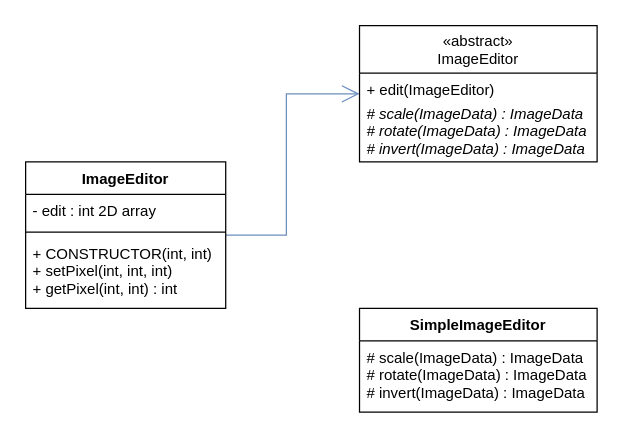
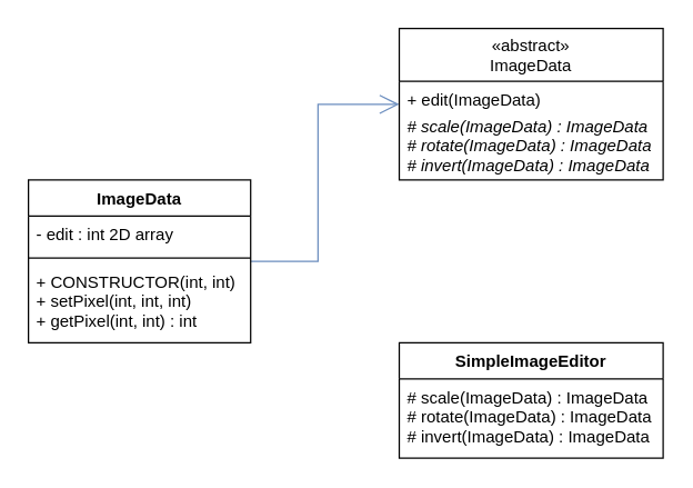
  <mxCell id="0" />
  <mxCell id="1" parent="0" />
  <mxCell id="2" style="edgeStyle=orthogonalEdgeStyle;rounded=0;orthogonalLoop=1;jettySize=auto;html=1;startArrow=none;startFill=0;startSize=12;endArrow=open;endFill=0;endSize=12;fillColor=#dae8fc;strokeColor=#6c8ebf;" edge="1" parent="1" source="5" target="9"><mxGeometry relative="1" as="geometry" /></mxCell>
  <mxCell id="3" value="SimpleImageEditor" style="swimlane;fontStyle=1;align=center;verticalAlign=top;childLayout=stackLayout;horizontal=1;startSize=26;horizontalStack=0;resizeParent=1;resizeParentMax=0;resizeLast=0;collapsible=1;marginBottom=0;" vertex="1" parent="1"><mxGeometry x="287" y="246" width="190" height="83" as="geometry" /></mxCell>
  <mxCell id="4" value="# scale(ImageData) : ImageData&#10;# rotate(ImageData) : ImageData&#10;# invert(ImageData) : ImageData" style="text;strokeColor=none;fillColor=none;align=left;verticalAlign=top;spacingLeft=4;spacingRight=4;overflow=hidden;rotatable=0;points=[[0,0.5],[1,0.5]];portConstraint=eastwest;" vertex="1" parent="3"><mxGeometry y="26" width="190" height="57" as="geometry" /></mxCell>
- <mxCell id="5" value="ImageEditor" style="swimlane;fontStyle=1;align=center;verticalAlign=top;childLayout=stackLayout;horizontal=1;startSize=26;horizontalStack=0;resizeParent=1;resizeParentMax=0;resizeLast=0;collapsible=1;marginBottom=0;" vertex="1" parent="1"><mxGeometry x="20" y="129" width="160" height="117" as="geometry" /></mxCell>
+ <mxCell id="5" value="ImageData" style="swimlane;fontStyle=1;align=center;verticalAlign=top;childLayout=stackLayout;horizontal=1;startSize=26;horizontalStack=0;resizeParent=1;resizeParentMax=0;resizeLast=0;collapsible=1;marginBottom=0;" vertex="1" parent="1"><mxGeometry x="20" y="129" width="160" height="117" as="geometry" /></mxCell>
  <mxCell id="6" value="- edit : int 2D array" style="text;strokeColor=none;fillColor=none;align=left;verticalAlign=top;spacingLeft=4;spacingRight=4;overflow=hidden;rotatable=0;points=[[0,0.5],[1,0.5]];portConstraint=eastwest;" vertex="1" parent="5"><mxGeometry y="26" width="160" height="26" as="geometry" /></mxCell>
  <mxCell id="7" value="" style="line;strokeWidth=1;fillColor=none;align=left;verticalAlign=middle;spacingTop=-1;spacingLeft=3;spacingRight=3;rotatable=0;labelPosition=right;points=[];portConstraint=eastwest;" vertex="1" parent="5"><mxGeometry y="52" width="160" height="8" as="geometry" /></mxCell>
  <mxCell id="8" value="+ CONSTRUCTOR(int, int)&#10;+ setPixel(int, int, int)&#10;+ getPixel(int, int) : int" style="text;strokeColor=none;fillColor=none;align=left;verticalAlign=top;spacingLeft=4;spacingRight=4;overflow=hidden;rotatable=0;points=[[0,0.5],[1,0.5]];portConstraint=eastwest;" vertex="1" parent="5"><mxGeometry y="60" width="160" height="57" as="geometry" /></mxCell>
- <mxCell id="9" value="«abstract»&#10;ImageEditor" style="swimlane;fontStyle=0;childLayout=stackLayout;horizontal=1;startSize=38;fillColor=none;horizontalStack=0;resizeParent=1;resizeParentMax=0;resizeLast=0;collapsible=1;marginBottom=0;" vertex="1" parent="1"><mxGeometry x="287" y="20" width="190" height="109" as="geometry" /></mxCell>
- <mxCell id="10" value="+ edit(ImageEditor)&#10;" style="text;strokeColor=none;fillColor=none;align=left;verticalAlign=top;spacingLeft=4;spacingRight=4;overflow=hidden;rotatable=0;points=[[0,0.5],[1,0.5]];portConstraint=eastwest;fontStyle=0" vertex="1" parent="9"><mxGeometry y="38" width="190" height="19" as="geometry" /></mxCell>
+ <mxCell id="9" value="«abstract»&#10;ImageData" style="swimlane;fontStyle=0;childLayout=stackLayout;horizontal=1;startSize=38;fillColor=none;horizontalStack=0;resizeParent=1;resizeParentMax=0;resizeLast=0;collapsible=1;marginBottom=0;" vertex="1" parent="1"><mxGeometry x="287" y="20" width="190" height="109" as="geometry" /></mxCell>
+ <mxCell id="10" value="+ edit(ImageData)&#10;" style="text;strokeColor=none;fillColor=none;align=left;verticalAlign=top;spacingLeft=4;spacingRight=4;overflow=hidden;rotatable=0;points=[[0,0.5],[1,0.5]];portConstraint=eastwest;fontStyle=0" vertex="1" parent="9"><mxGeometry y="38" width="190" height="19" as="geometry" /></mxCell>
  <mxCell id="11" value="# scale(ImageData) : ImageData&#10;# rotate(ImageData) : ImageData&#10;# invert(ImageData) : ImageData" style="text;strokeColor=none;fillColor=none;align=left;verticalAlign=top;spacingLeft=4;spacingRight=4;overflow=hidden;rotatable=0;points=[[0,0.5],[1,0.5]];portConstraint=eastwest;fontStyle=2" vertex="1" parent="9"><mxGeometry y="57" width="190" height="52" as="geometry" /></mxCell>
